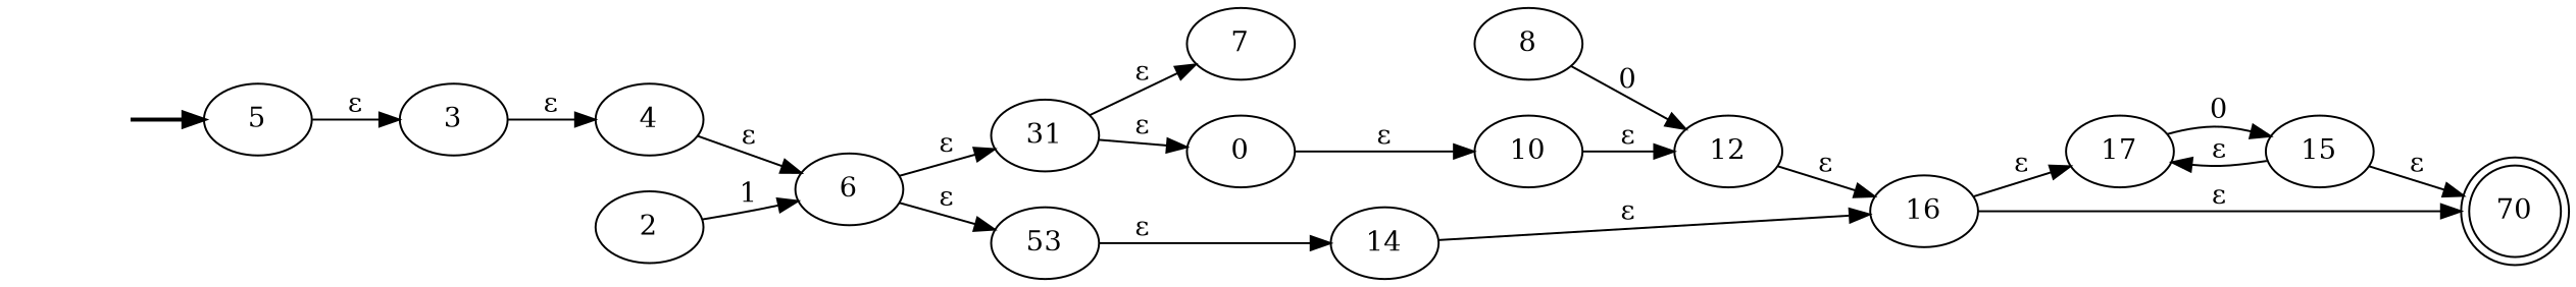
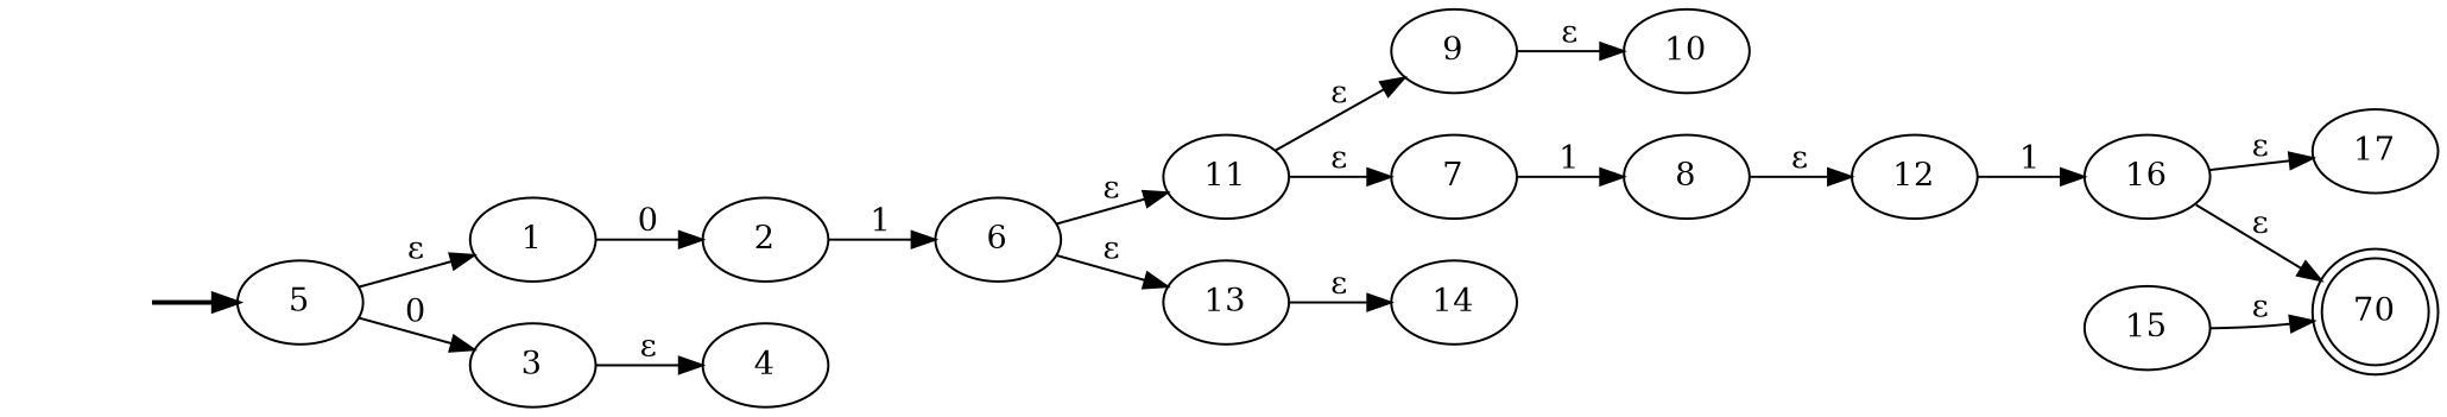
  digraph {
    rankdir=LR
    fake [style=invisible]
    5 [root=true]
+   1
    3
    2
    4
    6
-   11 [label=31]
-   13 [label=53]
-   9 [label=0]
+   11
+   13
+   9
    7
    14
    10
    8
    16
    12
    17
    n18 [label=70 shape=doublecircle]
    n19 [label=15]
    fake -> 5 [style=bold]
-   5 -> 3 [label="ε"]
+   5 -> 1 [label="ε"]
+   5 -> 3 [label=0]
+   1 -> 2 [label=0]
    3 -> 4 [label="ε"]
    2 -> 6 [label=1]
-   4 -> 6 [label="ε"]
    6 -> 11 [label="ε"]
    6 -> 13 [label="ε"]
    11 -> 9 [label="ε"]
    11 -> 7 [label="ε"]
    13 -> 14 [label="ε"]
    9 -> 10 [label="ε"]
-   14 -> 16 [label="ε"]
-   10 -> 12 [label="ε"]
-   8 -> 12 [label=0]
+   7 -> 8 [label=1]
+   8 -> 12 [label="ε"]
    16 -> 17 [label="ε"]
    16 -> n18 [label="ε"]
-   12 -> 16 [label="ε"]
-   17 -> n19 [label=0]
-   n19 -> 17 [label="ε"]
+   12 -> 16 [label=1]
    n19 -> n18 [label="ε"]
  }
